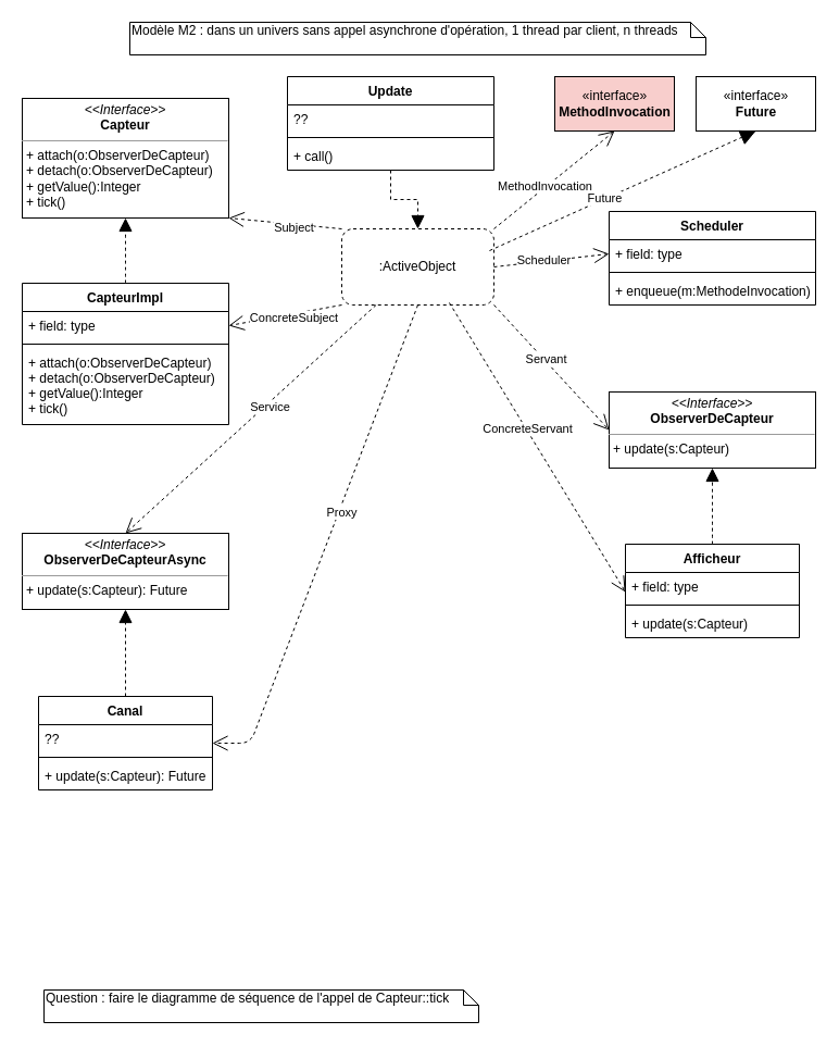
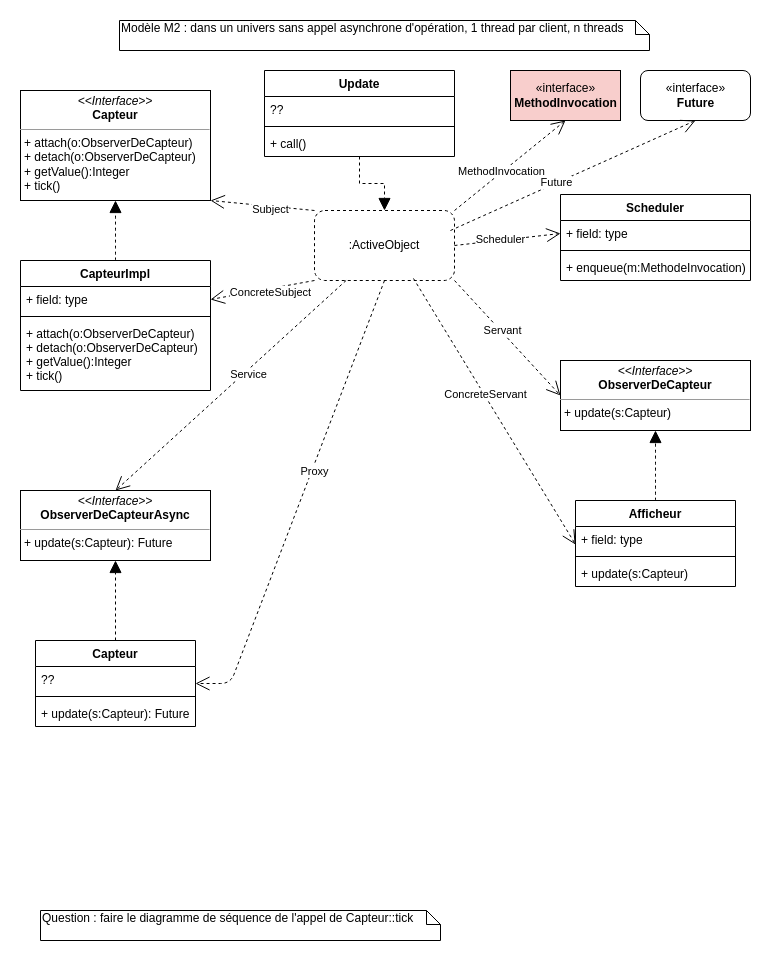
  <mxCell id="0" />
  <mxCell id="1" parent="0" />
  <mxCell id="2" value="Modèle M2 : dans un univers sans appel asynchrone d'opération, 1 thread par client, n threads" style="shape=note;whiteSpace=wrap;html=1;size=14;verticalAlign=top;align=left;spacingTop=-6;" parent="1" vertex="1"><mxGeometry x="119" y="20" width="530" height="30" as="geometry" /></mxCell>
  <mxCell id="3" value=":ActiveObject" style="whiteSpace=wrap;html=1;dashed=1;rounded=1;" parent="1" vertex="1"><mxGeometry x="314" y="210" width="140" height="70" as="geometry" /></mxCell>
  <mxCell id="4" value="&lt;p style=&quot;margin: 0px ; margin-top: 4px ; text-align: center&quot;&gt;&lt;i&gt;&amp;lt;&amp;lt;Interface&amp;gt;&amp;gt;&lt;/i&gt;&lt;br&gt;&lt;b&gt;Capteur&lt;/b&gt;&lt;/p&gt;&lt;hr size=&quot;1&quot;&gt;&lt;p style=&quot;margin: 0px ; margin-left: 4px&quot;&gt;+ attach(o:ObserverDeCapteur)&lt;/p&gt;&lt;p style=&quot;margin: 0px ; margin-left: 4px&quot;&gt;+ detach(o:ObserverDeCapteur)&lt;/p&gt;&lt;p style=&quot;margin: 0px ; margin-left: 4px&quot;&gt;+ getValue():Integer&lt;/p&gt;&lt;p style=&quot;margin: 0px ; margin-left: 4px&quot;&gt;+ tick()&lt;/p&gt;" style="verticalAlign=top;align=left;overflow=fill;fontSize=12;fontFamily=Helvetica;html=1;" parent="1" vertex="1"><mxGeometry x="20" y="90" width="190" height="110" as="geometry" /></mxCell>
  <mxCell id="5" value="&lt;p style=&quot;margin: 0px ; margin-top: 4px ; text-align: center&quot;&gt;&lt;i&gt;&amp;lt;&amp;lt;Interface&amp;gt;&amp;gt;&lt;/i&gt;&lt;br&gt;&lt;b&gt;ObserverDeCapteur&lt;/b&gt;&lt;/p&gt;&lt;hr size=&quot;1&quot;&gt;&lt;p style=&quot;margin: 0px ; margin-left: 4px&quot;&gt;+ update(s:Capteur)&lt;/p&gt;" style="verticalAlign=top;align=left;overflow=fill;fontSize=12;fontFamily=Helvetica;html=1;" parent="1" vertex="1"><mxGeometry x="560" y="360" width="190" height="70" as="geometry" /></mxCell>
  <mxCell id="6" value="" style="endArrow=open;endFill=1;endSize=12;html=1;dashed=1;exitX=1;exitY=1;exitDx=0;exitDy=0;entryX=0;entryY=0.5;entryDx=0;entryDy=0;" parent="1" source="3" target="5" edge="1"><mxGeometry width="160" relative="1" as="geometry"><mxPoint x="300" y="220" as="sourcePoint" /><mxPoint x="460" y="220" as="targetPoint" /></mxGeometry></mxCell>
  <mxCell id="7" value="Servant" style="edgeLabel;html=1;align=center;verticalAlign=middle;resizable=0;points=[];" parent="6" vertex="1" connectable="0"><mxGeometry x="-0.132" y="2" relative="1" as="geometry"><mxPoint y="1" as="offset" /></mxGeometry></mxCell>
  <mxCell id="8" value="" style="endArrow=open;endFill=1;endSize=12;html=1;dashed=1;exitX=0;exitY=0;exitDx=0;exitDy=0;entryX=1;entryY=1;entryDx=0;entryDy=0;" parent="1" source="3" target="4" edge="1"><mxGeometry width="160" relative="1" as="geometry"><mxPoint x="229.997" y="279.999" as="sourcePoint" /><mxPoint x="410.389" y="153.48" as="targetPoint" /></mxGeometry></mxCell>
  <mxCell id="9" value="Subject" style="edgeLabel;html=1;align=center;verticalAlign=middle;resizable=0;points=[];" parent="8" vertex="1" connectable="0"><mxGeometry x="-0.132" y="2" relative="1" as="geometry"><mxPoint y="1" as="offset" /></mxGeometry></mxCell>
  <mxCell id="10" style="edgeStyle=orthogonalEdgeStyle;curved=1;orthogonalLoop=1;jettySize=auto;html=1;exitX=0.5;exitY=0;exitDx=0;exitDy=0;entryX=0.5;entryY=1;entryDx=0;entryDy=0;dashed=1;endArrow=block;endFill=1;endSize=10;" parent="1" source="25" target="5" edge="1"><mxGeometry relative="1" as="geometry" /></mxCell>
  <mxCell id="11" style="edgeStyle=orthogonalEdgeStyle;curved=1;orthogonalLoop=1;jettySize=auto;html=1;exitX=0.5;exitY=0;exitDx=0;exitDy=0;entryX=0.5;entryY=1;entryDx=0;entryDy=0;dashed=1;endArrow=block;endFill=1;endSize=10;" parent="1" source="12" target="4" edge="1"><mxGeometry relative="1" as="geometry" /></mxCell>
  <mxCell id="12" value="CapteurImpl" style="swimlane;fontStyle=1;align=center;verticalAlign=top;childLayout=stackLayout;horizontal=1;startSize=26;horizontalStack=0;resizeParent=1;resizeParentMax=0;resizeLast=0;collapsible=1;marginBottom=0;" parent="1" vertex="1"><mxGeometry x="20" y="260" width="190" height="130" as="geometry" /></mxCell>
  <mxCell id="13" value="+ field: type" style="text;strokeColor=none;fillColor=none;align=left;verticalAlign=top;spacingLeft=4;spacingRight=4;overflow=hidden;rotatable=0;points=[[0,0.5],[1,0.5]];portConstraint=eastwest;" parent="12" vertex="1"><mxGeometry y="26" width="190" height="26" as="geometry" /></mxCell>
  <mxCell id="14" value="" style="line;strokeWidth=1;fillColor=none;align=left;verticalAlign=middle;spacingTop=-1;spacingLeft=3;spacingRight=3;rotatable=0;labelPosition=right;points=[];portConstraint=eastwest;" parent="12" vertex="1"><mxGeometry y="52" width="190" height="8" as="geometry" /></mxCell>
  <mxCell id="15" value="+ attach(o:ObserverDeCapteur)&#10;+ detach(o:ObserverDeCapteur)&#10;+ getValue():Integer&#10;+ tick()" style="text;strokeColor=none;fillColor=none;align=left;verticalAlign=top;spacingLeft=4;spacingRight=4;overflow=hidden;rotatable=0;points=[[0,0.5],[1,0.5]];portConstraint=eastwest;" parent="12" vertex="1"><mxGeometry y="60" width="190" height="70" as="geometry" /></mxCell>
  <mxCell id="16" value="" style="endArrow=open;endFill=1;endSize=12;html=1;dashed=1;exitX=0;exitY=1;exitDx=0;exitDy=0;entryX=1;entryY=0.5;entryDx=0;entryDy=0;" parent="1" source="3" target="13" edge="1"><mxGeometry width="160" relative="1" as="geometry"><mxPoint x="344.257" y="280.375" as="sourcePoint" /><mxPoint x="220" y="210" as="targetPoint" /></mxGeometry></mxCell>
  <mxCell id="17" value="ConcreteSubject" style="edgeLabel;html=1;align=center;verticalAlign=middle;resizable=0;points=[];" parent="16" vertex="1" connectable="0"><mxGeometry x="-0.132" y="2" relative="1" as="geometry"><mxPoint y="1" as="offset" /></mxGeometry></mxCell>
  <mxCell id="18" value="" style="endArrow=open;endFill=1;endSize=12;html=1;dashed=1;exitX=0.707;exitY=0.971;exitDx=0;exitDy=0;entryX=0.001;entryY=0.698;entryDx=0;entryDy=0;entryPerimeter=0;exitPerimeter=0;" parent="1" source="3" target="26" edge="1"><mxGeometry width="160" relative="1" as="geometry"><mxPoint x="344.257" y="329.625" as="sourcePoint" /><mxPoint x="560" y="360" as="targetPoint" /></mxGeometry></mxCell>
  <mxCell id="19" value="ConcreteServant" style="edgeLabel;html=1;align=center;verticalAlign=middle;resizable=0;points=[];" parent="18" vertex="1" connectable="0"><mxGeometry x="-0.132" y="2" relative="1" as="geometry"><mxPoint y="1" as="offset" /></mxGeometry></mxCell>
  <mxCell id="20" value="Update" style="swimlane;fontStyle=1;align=center;verticalAlign=top;childLayout=stackLayout;horizontal=1;startSize=26;horizontalStack=0;resizeParent=1;resizeParentMax=0;resizeLast=0;collapsible=1;marginBottom=0;" vertex="1" parent="1"><mxGeometry x="264" y="70" width="190" height="86" as="geometry" /></mxCell>
  <mxCell id="21" value="??" style="text;strokeColor=none;fillColor=none;align=left;verticalAlign=top;spacingLeft=4;spacingRight=4;overflow=hidden;rotatable=0;points=[[0,0.5],[1,0.5]];portConstraint=eastwest;" vertex="1" parent="20"><mxGeometry y="26" width="190" height="26" as="geometry" /></mxCell>
  <mxCell id="22" value="" style="line;strokeWidth=1;fillColor=none;align=left;verticalAlign=middle;spacingTop=-1;spacingLeft=3;spacingRight=3;rotatable=0;labelPosition=right;points=[];portConstraint=eastwest;" vertex="1" parent="20"><mxGeometry y="52" width="190" height="8" as="geometry" /></mxCell>
  <mxCell id="23" value="+ call()" style="text;strokeColor=none;fillColor=none;align=left;verticalAlign=top;spacingLeft=4;spacingRight=4;overflow=hidden;rotatable=0;points=[[0,0.5],[1,0.5]];portConstraint=eastwest;" vertex="1" parent="20"><mxGeometry y="60" width="190" height="26" as="geometry" /></mxCell>
  <mxCell id="24" value="Question : faire le diagramme de séquence de l'appel de Capteur::tick" style="shape=note;whiteSpace=wrap;html=1;size=14;verticalAlign=top;align=left;spacingTop=-6;" parent="1" vertex="1"><mxGeometry x="40" y="910" width="400" height="30" as="geometry" /></mxCell>
  <mxCell id="25" value="Afficheur" style="swimlane;fontStyle=1;align=center;verticalAlign=top;childLayout=stackLayout;horizontal=1;startSize=26;horizontalStack=0;resizeParent=1;resizeParentMax=0;resizeLast=0;collapsible=1;marginBottom=0;" parent="1" vertex="1"><mxGeometry x="575" y="500" width="160" height="86" as="geometry" /></mxCell>
  <mxCell id="26" value="+ field: type" style="text;strokeColor=none;fillColor=none;align=left;verticalAlign=top;spacingLeft=4;spacingRight=4;overflow=hidden;rotatable=0;points=[[0,0.5],[1,0.5]];portConstraint=eastwest;" parent="25" vertex="1"><mxGeometry y="26" width="160" height="26" as="geometry" /></mxCell>
  <mxCell id="27" value="" style="line;strokeWidth=1;fillColor=none;align=left;verticalAlign=middle;spacingTop=-1;spacingLeft=3;spacingRight=3;rotatable=0;labelPosition=right;points=[];portConstraint=eastwest;" parent="25" vertex="1"><mxGeometry y="52" width="160" height="8" as="geometry" /></mxCell>
  <mxCell id="28" value="+ update(s:Capteur)" style="text;strokeColor=none;fillColor=none;align=left;verticalAlign=top;spacingLeft=4;spacingRight=4;overflow=hidden;rotatable=0;points=[[0,0.5],[1,0.5]];portConstraint=eastwest;" parent="25" vertex="1"><mxGeometry y="60" width="160" height="26" as="geometry" /></mxCell>
  <mxCell id="29" value="&lt;p style=&quot;margin: 0px ; margin-top: 4px ; text-align: center&quot;&gt;&lt;i&gt;&amp;lt;&amp;lt;Interface&amp;gt;&amp;gt;&lt;/i&gt;&lt;br&gt;&lt;b&gt;ObserverDeCapteurAsync&lt;/b&gt;&lt;/p&gt;&lt;hr size=&quot;1&quot;&gt;&lt;p style=&quot;margin: 0px ; margin-left: 4px&quot;&gt;+ update(s:Capteur): Future&lt;/p&gt;" style="verticalAlign=top;align=left;overflow=fill;fontSize=12;fontFamily=Helvetica;html=1;" vertex="1" parent="1"><mxGeometry x="20" y="490" width="190" height="70" as="geometry" /></mxCell>
  <mxCell id="30" value="" style="endArrow=open;endFill=1;endSize=12;html=1;dashed=1;entryX=0.5;entryY=0;entryDx=0;entryDy=0;" edge="1" parent="1" source="3" target="29"><mxGeometry width="160" relative="1" as="geometry"><mxPoint x="490" y="180" as="sourcePoint" /><mxPoint x="596" y="330" as="targetPoint" /></mxGeometry></mxCell>
  <mxCell id="31" value="Service" style="edgeLabel;html=1;align=center;verticalAlign=middle;resizable=0;points=[];" vertex="1" connectable="0" parent="30"><mxGeometry x="-0.132" y="2" relative="1" as="geometry"><mxPoint y="1" as="offset" /></mxGeometry></mxCell>
  <mxCell id="32" value="" style="endArrow=open;endFill=1;endSize=12;html=1;dashed=1;exitX=0.5;exitY=1;exitDx=0;exitDy=0;" edge="1" parent="1" source="3" target="35"><mxGeometry width="160" relative="1" as="geometry"><mxPoint x="443.497" y="279.749" as="sourcePoint" /><mxPoint x="585.16" y="554.148" as="targetPoint" /><Array as="points"><mxPoint x="230" y="683" /></Array></mxGeometry></mxCell>
  <mxCell id="33" value="Proxy" style="edgeLabel;html=1;align=center;verticalAlign=middle;resizable=0;points=[];" vertex="1" connectable="0" parent="32"><mxGeometry x="-0.132" y="2" relative="1" as="geometry"><mxPoint y="1" as="offset" /></mxGeometry></mxCell>
  <mxCell id="34" style="edgeStyle=orthogonalEdgeStyle;rounded=0;orthogonalLoop=1;jettySize=auto;html=1;exitX=0.5;exitY=0;exitDx=0;exitDy=0;entryX=0.5;entryY=1;entryDx=0;entryDy=0;dashed=1;endArrow=block;endFill=1;endSize=10;" edge="1" parent="1" source="35" target="29"><mxGeometry relative="1" as="geometry" /></mxCell>
- <mxCell id="35" value="Canal" style="swimlane;fontStyle=1;align=center;verticalAlign=top;childLayout=stackLayout;horizontal=1;startSize=26;horizontalStack=0;resizeParent=1;resizeParentMax=0;resizeLast=0;collapsible=1;marginBottom=0;" vertex="1" parent="1"><mxGeometry x="35" y="640" width="160" height="86" as="geometry" /></mxCell>
+ <mxCell id="35" value="Capteur" style="swimlane;fontStyle=1;align=center;verticalAlign=top;childLayout=stackLayout;horizontal=1;startSize=26;horizontalStack=0;resizeParent=1;resizeParentMax=0;resizeLast=0;collapsible=1;marginBottom=0;" vertex="1" parent="1"><mxGeometry x="35" y="640" width="160" height="86" as="geometry" /></mxCell>
  <mxCell id="36" value="??" style="text;strokeColor=none;fillColor=none;align=left;verticalAlign=top;spacingLeft=4;spacingRight=4;overflow=hidden;rotatable=0;points=[[0,0.5],[1,0.5]];portConstraint=eastwest;" vertex="1" parent="35"><mxGeometry y="26" width="160" height="26" as="geometry" /></mxCell>
  <mxCell id="37" value="" style="line;strokeWidth=1;fillColor=none;align=left;verticalAlign=middle;spacingTop=-1;spacingLeft=3;spacingRight=3;rotatable=0;labelPosition=right;points=[];portConstraint=eastwest;" vertex="1" parent="35"><mxGeometry y="52" width="160" height="8" as="geometry" /></mxCell>
  <mxCell id="38" value="+ update(s:Capteur): Future" style="text;strokeColor=none;fillColor=none;align=left;verticalAlign=top;spacingLeft=4;spacingRight=4;overflow=hidden;rotatable=0;points=[[0,0.5],[1,0.5]];portConstraint=eastwest;" vertex="1" parent="35"><mxGeometry y="60" width="160" height="26" as="geometry" /></mxCell>
  <mxCell id="39" value="" style="endArrow=open;endFill=1;endSize=12;html=1;dashed=1;exitX=1;exitY=0.5;exitDx=0;exitDy=0;entryX=0;entryY=0.5;entryDx=0;entryDy=0;" edge="1" parent="1" source="3" target="42"><mxGeometry width="160" relative="1" as="geometry"><mxPoint x="464" y="255" as="sourcePoint" /><mxPoint x="570" y="405" as="targetPoint" /></mxGeometry></mxCell>
  <mxCell id="40" value="Scheduler" style="edgeLabel;html=1;align=center;verticalAlign=middle;resizable=0;points=[];" vertex="1" connectable="0" parent="39"><mxGeometry x="-0.132" y="2" relative="1" as="geometry"><mxPoint y="1" as="offset" /></mxGeometry></mxCell>
  <mxCell id="41" value="Scheduler" style="swimlane;fontStyle=1;align=center;verticalAlign=top;childLayout=stackLayout;horizontal=1;startSize=26;horizontalStack=0;resizeParent=1;resizeParentMax=0;resizeLast=0;collapsible=1;marginBottom=0;" vertex="1" parent="1"><mxGeometry x="560" y="194" width="190" height="86" as="geometry" /></mxCell>
  <mxCell id="42" value="+ field: type" style="text;strokeColor=none;fillColor=none;align=left;verticalAlign=top;spacingLeft=4;spacingRight=4;overflow=hidden;rotatable=0;points=[[0,0.5],[1,0.5]];portConstraint=eastwest;" vertex="1" parent="41"><mxGeometry y="26" width="190" height="26" as="geometry" /></mxCell>
  <mxCell id="43" value="" style="line;strokeWidth=1;fillColor=none;align=left;verticalAlign=middle;spacingTop=-1;spacingLeft=3;spacingRight=3;rotatable=0;labelPosition=right;points=[];portConstraint=eastwest;" vertex="1" parent="41"><mxGeometry y="52" width="190" height="8" as="geometry" /></mxCell>
  <mxCell id="44" value="+ enqueue(m:MethodeInvocation)" style="text;strokeColor=none;fillColor=none;align=left;verticalAlign=top;spacingLeft=4;spacingRight=4;overflow=hidden;rotatable=0;points=[[0,0.5],[1,0.5]];portConstraint=eastwest;" vertex="1" parent="41"><mxGeometry y="60" width="190" height="26" as="geometry" /></mxCell>
- <mxCell id="45" value="«interface»&lt;br&gt;&lt;b&gt;Future&lt;/b&gt;" style="html=1;" vertex="1" parent="1"><mxGeometry x="640" y="70" width="110" height="50" as="geometry" /></mxCell>
+ <mxCell id="45" value="«interface»&lt;br&gt;&lt;b&gt;Future&lt;/b&gt;" style="html=1;rounded=1;" vertex="1" parent="1"><mxGeometry x="640" y="70" width="110" height="50" as="geometry" /></mxCell>
  <mxCell id="46" value="«interface»&lt;br&gt;&lt;b&gt;MethodInvocation&lt;/b&gt;" style="html=1;fillColor=#f8cecc;" vertex="1" parent="1"><mxGeometry x="510" y="70" width="110" height="50" as="geometry" /></mxCell>
- <mxCell id="47" value="" style="endArrow=block;endFill=1;endSize=12;html=1;dashed=1;exitX=0.971;exitY=0.286;exitDx=0;exitDy=0;entryX=0.5;entryY=1;entryDx=0;entryDy=0;exitPerimeter=0;" edge="1" parent="1" source="3" target="45"><mxGeometry width="160" relative="1" as="geometry"><mxPoint x="443.497" y="230.251" as="sourcePoint" /><mxPoint x="570" y="243" as="targetPoint" /></mxGeometry></mxCell>
+ <mxCell id="47" value="" style="endArrow=open;endFill=1;endSize=12;html=1;dashed=1;exitX=0.971;exitY=0.286;exitDx=0;exitDy=0;entryX=0.5;entryY=1;entryDx=0;entryDy=0;exitPerimeter=0;" edge="1" parent="1" source="3" target="45"><mxGeometry width="160" relative="1" as="geometry"><mxPoint x="443.497" y="230.251" as="sourcePoint" /><mxPoint x="570" y="243" as="targetPoint" /></mxGeometry></mxCell>
  <mxCell id="48" value="Future" style="edgeLabel;html=1;align=center;verticalAlign=middle;resizable=0;points=[];" vertex="1" connectable="0" parent="47"><mxGeometry x="-0.132" y="2" relative="1" as="geometry"><mxPoint y="1" as="offset" /></mxGeometry></mxCell>
  <mxCell id="49" value="" style="endArrow=open;endFill=1;endSize=12;html=1;dashed=1;exitX=1;exitY=0;exitDx=0;exitDy=0;entryX=0.5;entryY=1;entryDx=0;entryDy=0;" edge="1" parent="1" source="3" target="46"><mxGeometry width="160" relative="1" as="geometry"><mxPoint x="443.497" y="230.251" as="sourcePoint" /><mxPoint x="585" y="150" as="targetPoint" /></mxGeometry></mxCell>
  <mxCell id="50" value="MethodInvocation" style="edgeLabel;html=1;align=center;verticalAlign=middle;resizable=0;points=[];" vertex="1" connectable="0" parent="49"><mxGeometry x="-0.132" y="2" relative="1" as="geometry"><mxPoint y="1" as="offset" /></mxGeometry></mxCell>
  <mxCell id="51" style="edgeStyle=orthogonalEdgeStyle;rounded=0;orthogonalLoop=1;jettySize=auto;html=1;dashed=1;endArrow=block;endFill=1;endSize=10;" edge="1" parent="1" source="20" target="3"><mxGeometry relative="1" as="geometry"><mxPoint x="480" y="110" as="sourcePoint" /><mxPoint x="125" y="570" as="targetPoint" /></mxGeometry></mxCell>
